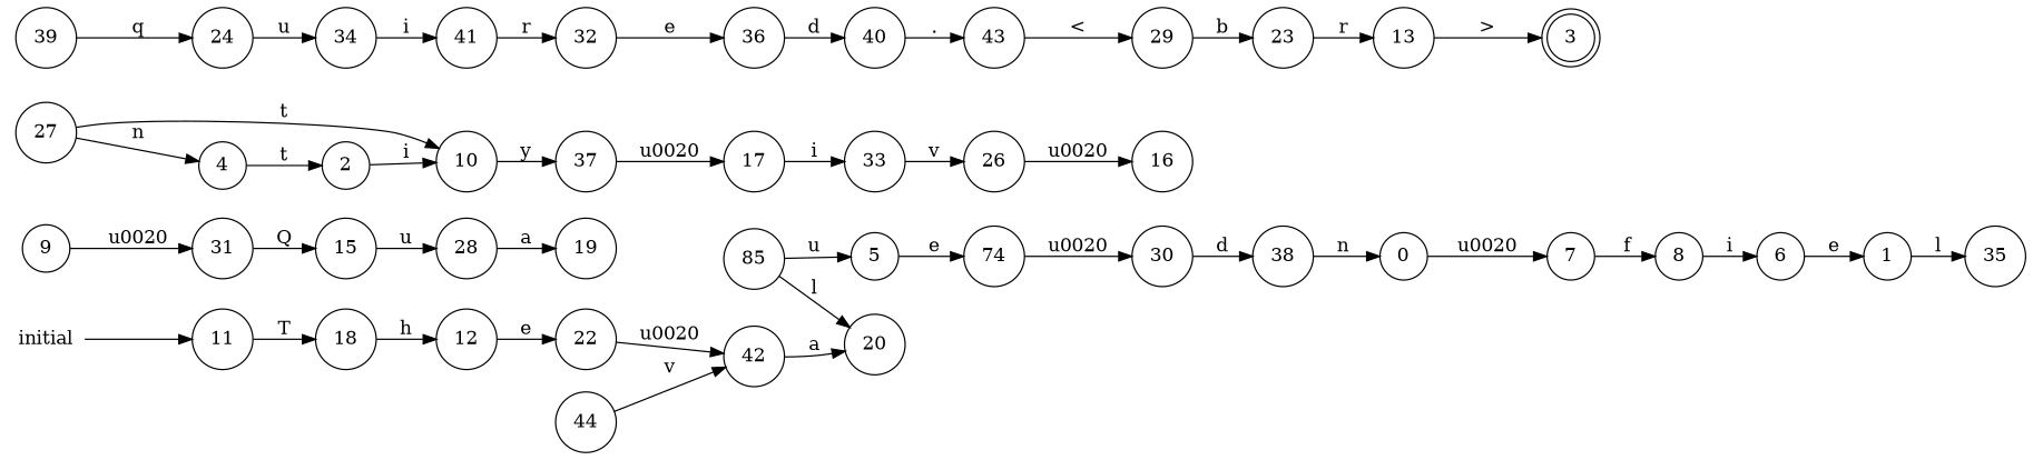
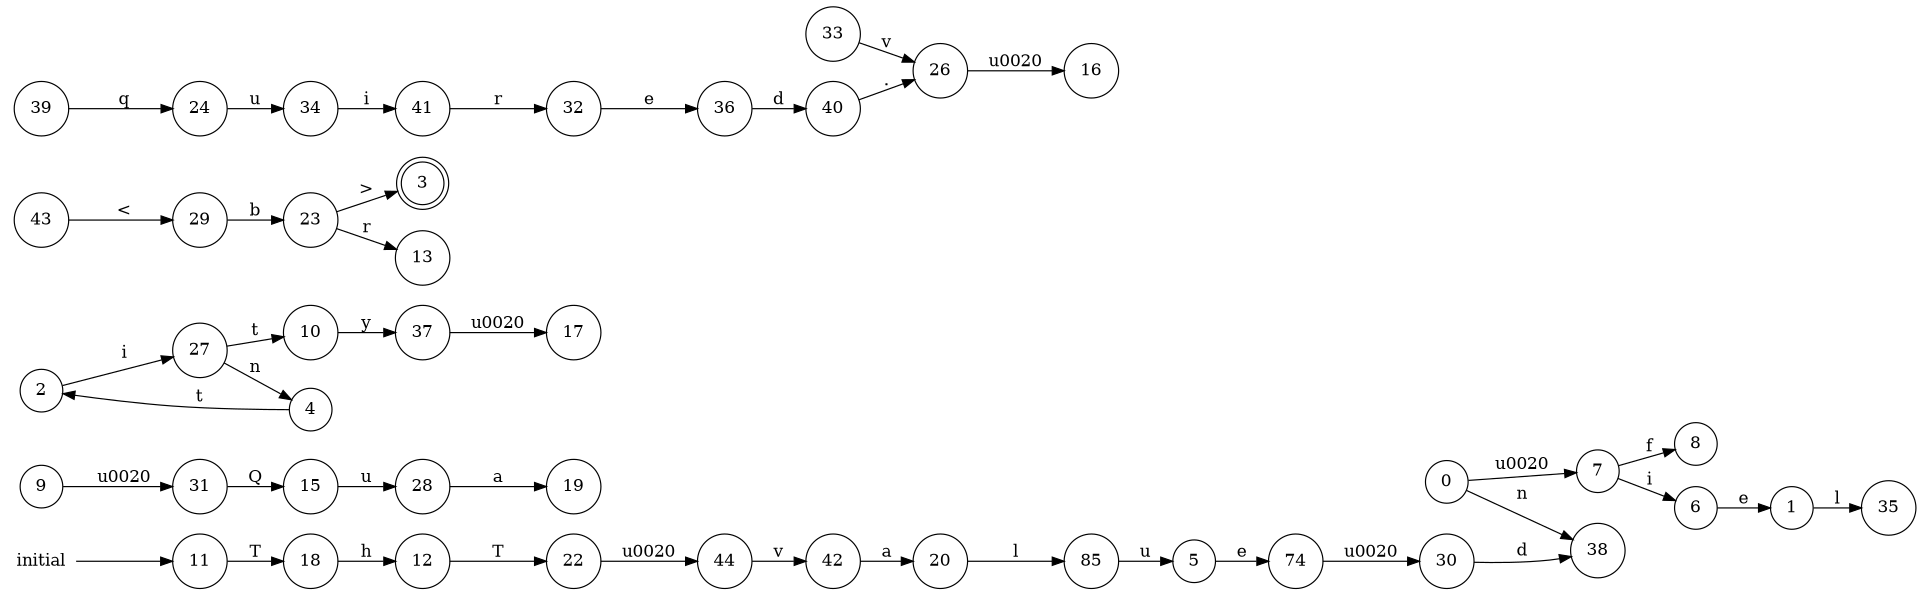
  digraph {
    rankdir=LR
    node [shape=circle]
    0
    7
    8
    6
    1
    35
    9
    31
    2
    27
    10
    4
    37
    3 [shape=doublecircle]
    n15 [label=74]
    5
    30
    38
    15
    28
    17
    33
    11
    18
    12
    initial [shape=plaintext]
    22
    44
    42
    13
    19
    39
    24
    26
    16
    n36 [label=85]
    20
    34
    23
    41
    32
    29
    36
    40
    43
    0 -> 7 [label="\u0020"]
    7 -> 8 [label=f]
-   8 -> 6 [label=i]
+   7 -> 6 [label=i]
    6 -> 1 [label=e]
    1 -> 35 [label=l]
    9 -> 31 [label="\u0020"]
    31 -> 15 [label=Q]
-   2 -> 10 [label=i]
+   2 -> 27 [label=i]
    27 -> 10 [label=t]
    27 -> 4 [label=n]
    10 -> 37 [label=y]
    4 -> 2 [label=t]
    37 -> 17 [label="\u0020"]
    n15 -> 30 [label="\u0020"]
    5 -> n15 [label=e]
    30 -> 38 [label=d]
-   38 -> 0 [label=n]
+   0 -> 38 [label=n]
    15 -> 28 [label=u]
    28 -> 19 [label=a]
-   17 -> 33 [label=i]
    33 -> 26 [label=v]
    11 -> 18 [label=T]
    18 -> 12 [label=h]
-   12 -> 22 [label=e]
+   12 -> 22 [label=T]
    initial -> 11
-   22 -> 42 [label="\u0020"]
+   22 -> 44 [label="\u0020"]
    44 -> 42 [label=v]
    42 -> 20 [label=a]
-   13 -> 3 [label=">"]
+   23 -> 3 [label=">"]
    39 -> 24 [label=q]
    24 -> 34 [label=u]
    26 -> 16 [label="\u0020"]
    n36 -> 5 [label=u]
-   n36 -> 20 [label=l]
+   20 -> n36 [label=l]
    34 -> 41 [label=i]
    23 -> 13 [label=r]
    41 -> 32 [label=r]
    32 -> 36 [label=e]
    29 -> 23 [label=b]
    36 -> 40 [label=d]
-   40 -> 43 [label="."]
+   40 -> 26 [label="."]
    43 -> 29 [label="<"]
  }
